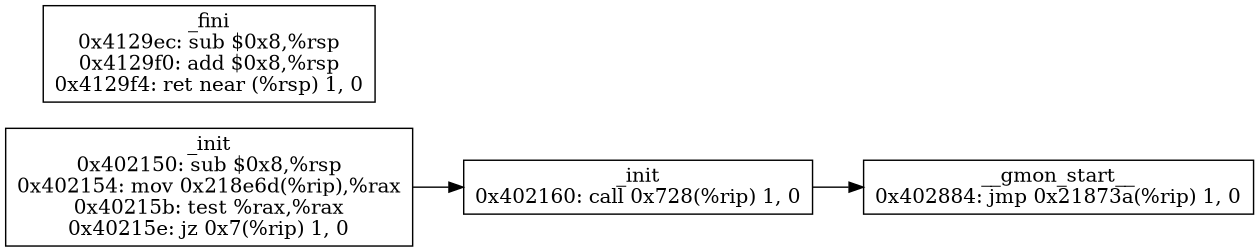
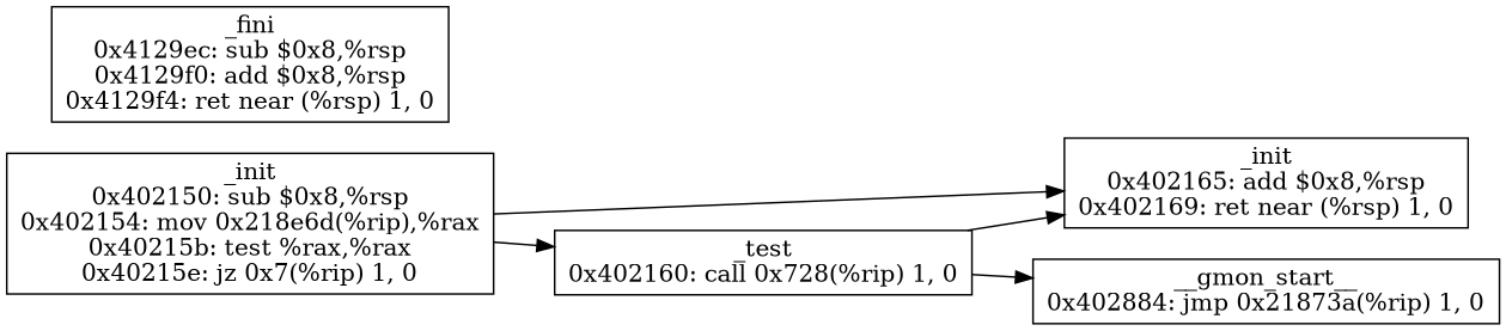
  digraph {
    rankdir=LR
    node [shape=box style=solid]
    edge [color=black style=solid]
    n1 [label="_init\n0x402150: sub $0x8,%rsp\n0x402154: mov 0x218e6d(%rip),%rax\n0x40215b: test %rax,%rax\n0x40215e: jz 0x7(%rip) 1, 0"]
-   n2 [label="_init\n0x402160: call 0x728(%rip) 1, 0"]
+   n2 [label="_test\n0x402160: call 0x728(%rip) 1, 0"]
+   n3 [label="_init\n0x402165: add $0x8,%rsp\n0x402169: ret near (%rsp) 1, 0"]
    n4 [label="__gmon_start__\n0x402884: jmp 0x21873a(%rip) 1, 0"]
    n5 [label="_fini\n0x4129ec: sub $0x8,%rsp\n0x4129f0: add $0x8,%rsp\n0x4129f4: ret near (%rsp) 1, 0"]
    n1 -> n2
+   n1 -> n3
+   n2 -> n3
    n2 -> n4
  }
